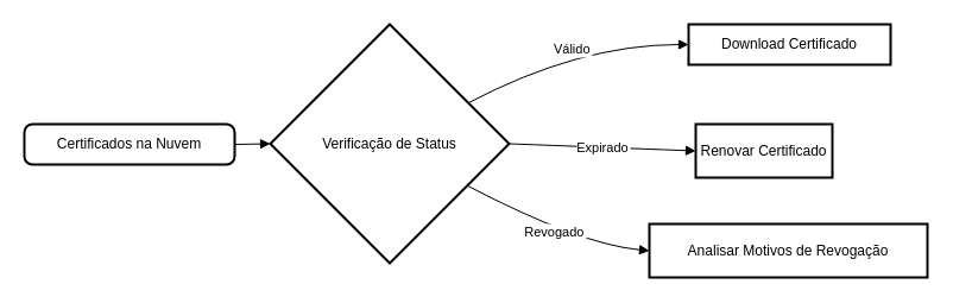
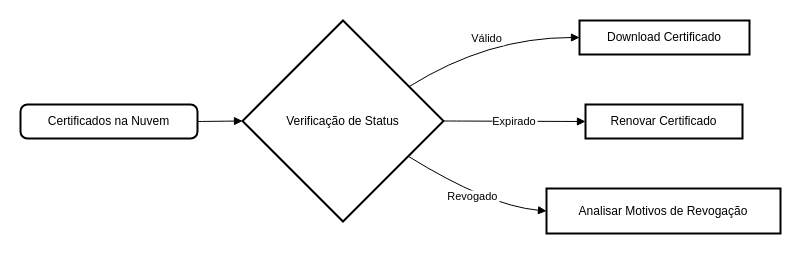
  <mxCell id="0" />
  <mxCell id="1" parent="0" />
  <mxCell id="2" value="Certificados na Nuvem" style="rounded=1;absoluteArcSize=1;arcSize=14;whiteSpace=wrap;strokeWidth=2;" vertex="1" parent="1"><mxGeometry x="20" y="104" width="177" height="34" as="geometry" /></mxCell>
- <mxCell id="3" value="Verificação de Status" style="rhombus;strokeWidth=2;whiteSpace=wrap;" vertex="1" parent="1"><mxGeometry x="227" width="201" height="201" as="geometry" y="20" /></mxCell>
+ <mxCell id="3" value="Verificação de Status" style="rhombus;strokeWidth=2;whiteSpace=wrap;" vertex="1" parent="1"><mxGeometry x="242" y="20" width="201" height="201" as="geometry" /></mxCell>
  <mxCell id="4" value="Download Certificado" style="whiteSpace=wrap;strokeWidth=2;" vertex="1" parent="1"><mxGeometry x="579" width="170" height="34" as="geometry" y="20" /></mxCell>
- <mxCell id="5" value="Renovar Certificado" style="whiteSpace=wrap;strokeWidth=2;" vertex="1" parent="1"><mxGeometry x="585" y="104" width="115" height="45" as="geometry" /></mxCell>
+ <mxCell id="5" value="Renovar Certificado" style="whiteSpace=wrap;strokeWidth=2;" vertex="1" parent="1"><mxGeometry x="585" y="104" width="157" height="34" as="geometry" /></mxCell>
  <mxCell id="6" value="Analisar Motivos de Revogação" style="whiteSpace=wrap;strokeWidth=2;" vertex="1" parent="1"><mxGeometry x="546" y="188" width="234" height="45" as="geometry" /></mxCell>
  <mxCell id="7" value="" style="curved=1;startArrow=none;endArrow=block;exitX=1;exitY=0.5;entryX=0;entryY=0.5;" edge="1" parent="1" source="2" target="3"><mxGeometry relative="1" as="geometry"><Array as="points" /></mxGeometry></mxCell>
  <mxCell id="8" value="Válido" style="curved=1;startArrow=none;endArrow=block;exitX=1;exitY=0.24;entryX=0;entryY=0.5;" edge="1" parent="1" source="3" target="4"><mxGeometry relative="1" as="geometry"><Array as="points"><mxPoint x="487" y="37" /></Array></mxGeometry></mxCell>
  <mxCell id="9" value="Expirado" style="curved=1;startArrow=none;endArrow=block;exitX=1;exitY=0.5;entryX=0;entryY=0.5;" edge="1" parent="1" source="3" target="5"><mxGeometry relative="1" as="geometry"><Array as="points" /></mxGeometry></mxCell>
  <mxCell id="10" value="Revogado" style="curved=1;startArrow=none;endArrow=block;exitX=1;exitY=0.77;entryX=0;entryY=0.5;" edge="1" parent="1" source="3" target="6"><mxGeometry relative="1" as="geometry"><Array as="points"><mxPoint x="487" y="205" /></Array></mxGeometry></mxCell>
